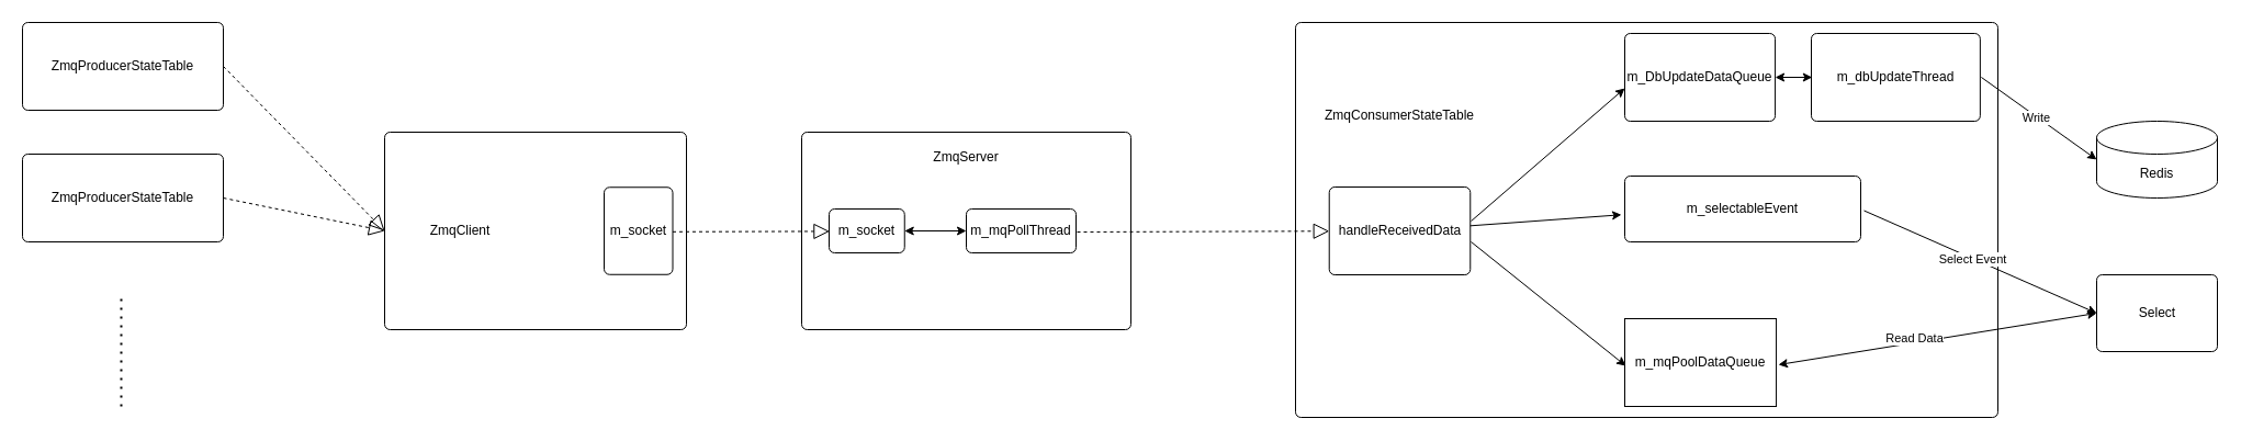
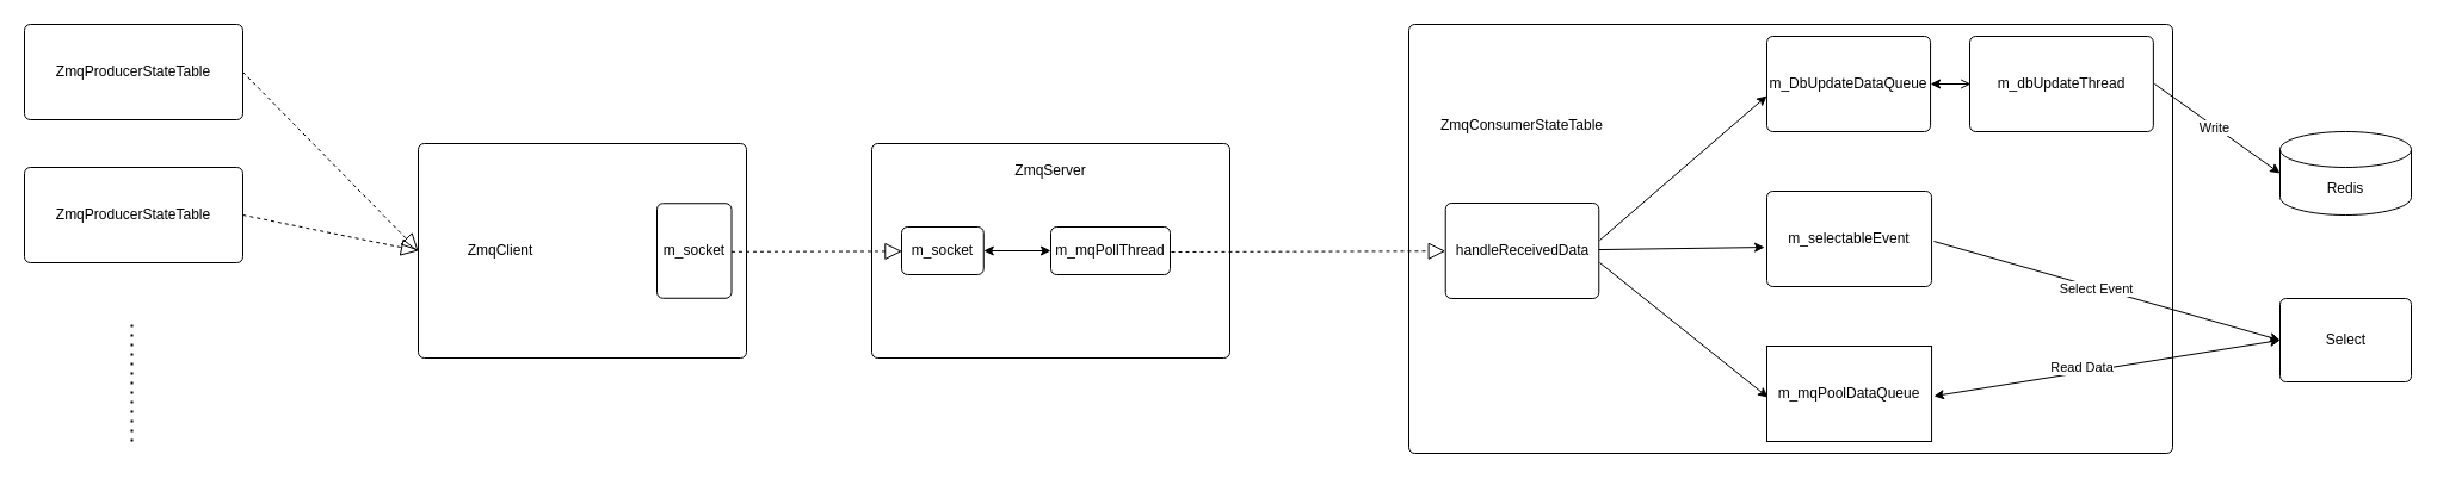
  <mxCell id="0" />
  <mxCell id="1" parent="0" />
  <mxCell id="2" value="" style="rounded=1;absoluteArcSize=1;html=1;arcSize=10;" parent="1" vertex="1"><mxGeometry x="350" y="120" width="275" height="180" as="geometry" /></mxCell>
  <mxCell id="3" value="ZmqClient" style="html=1;shape=mxgraph.er.anchor;whiteSpace=wrap;" parent="2" vertex="1"><mxGeometry width="137.5" height="180" as="geometry" /></mxCell>
  <mxCell id="4" value="m_socket" style="rounded=1;absoluteArcSize=1;html=1;arcSize=10;whiteSpace=wrap;points=[];strokeColor=inherit;fillColor=inherit;" parent="2" vertex="1"><mxGeometry x="200" y="50.25" width="62.5" height="79.5" as="geometry" /></mxCell>
  <mxCell id="5" value="" style="rounded=1;absoluteArcSize=1;html=1;arcSize=10;" parent="1" vertex="1"><mxGeometry x="730" y="120" width="300" height="180" as="geometry" /></mxCell>
  <mxCell id="6" value="ZmqServer" style="html=1;shape=mxgraph.er.anchor;whiteSpace=wrap;" parent="5" vertex="1"><mxGeometry width="300" height="45" as="geometry" /></mxCell>
  <mxCell id="7" value="m_socket" style="rounded=1;absoluteArcSize=1;html=1;arcSize=10;whiteSpace=wrap;points=[];strokeColor=inherit;fillColor=inherit;" parent="5" vertex="1"><mxGeometry x="25" y="70" width="68.75" height="40" as="geometry" /></mxCell>
  <mxCell id="8" value="m_mqPollThread" style="rounded=1;absoluteArcSize=1;html=1;arcSize=10;whiteSpace=wrap;points=[];strokeColor=inherit;fillColor=inherit;" parent="5" vertex="1"><mxGeometry x="150" y="70" width="100" height="40" as="geometry" /></mxCell>
  <mxCell id="9" value="" style="endArrow=classic;startArrow=classic;html=1;rounded=0;" parent="5" source="7" target="8" edge="1"><mxGeometry width="50" height="50" relative="1" as="geometry"><mxPoint x="51.064" y="160" as="sourcePoint" /><mxPoint x="82.979" y="135" as="targetPoint" /></mxGeometry></mxCell>
  <mxCell id="10" value="" style="endArrow=block;dashed=1;endFill=0;endSize=12;html=1;rounded=0;exitX=1;exitY=0.51;exitDx=0;exitDy=0;entryX=0.006;entryY=0.51;entryDx=0;entryDy=0;entryPerimeter=0;exitPerimeter=0;" parent="1" source="4" target="7" edge="1"><mxGeometry width="160" relative="1" as="geometry"><mxPoint x="655" y="-10" as="sourcePoint" /><mxPoint x="870" y="-10" as="targetPoint" /></mxGeometry></mxCell>
  <mxCell id="11" value="" style="rounded=1;absoluteArcSize=1;html=1;arcSize=10;" vertex="1" parent="1"><mxGeometry x="20" y="20" width="183" height="80" as="geometry" /></mxCell>
  <mxCell id="12" value="ZmqProducerStateTable" style="html=1;shape=mxgraph.er.anchor;whiteSpace=wrap;" vertex="1" parent="11"><mxGeometry width="183" height="80" as="geometry" /></mxCell>
  <mxCell id="13" value="" style="rounded=1;absoluteArcSize=1;html=1;arcSize=10;" vertex="1" parent="1"><mxGeometry x="20" y="140" width="183" height="80" as="geometry" /></mxCell>
  <mxCell id="14" value="ZmqProducerStateTable" style="html=1;shape=mxgraph.er.anchor;whiteSpace=wrap;" vertex="1" parent="13"><mxGeometry width="183" height="80" as="geometry" /></mxCell>
  <mxCell id="15" value="" style="endArrow=none;dashed=1;html=1;dashPattern=1 3;strokeWidth=2;rounded=0;" edge="1" parent="1"><mxGeometry width="50" height="50" relative="1" as="geometry"><mxPoint x="110" y="370" as="sourcePoint" /><mxPoint x="110" y="270" as="targetPoint" /></mxGeometry></mxCell>
  <mxCell id="16" value="" style="endArrow=block;dashed=1;endFill=0;endSize=12;html=1;rounded=0;exitX=1;exitY=0.5;exitDx=0;exitDy=0;entryX=0;entryY=0.5;entryDx=0;entryDy=0;" edge="1" parent="1" source="11" target="2"><mxGeometry width="160" relative="1" as="geometry"><mxPoint x="622.5" y="220.795" as="sourcePoint" /><mxPoint x="330" y="230" as="targetPoint" /></mxGeometry></mxCell>
  <mxCell id="17" value="" style="endArrow=block;dashed=1;endFill=0;endSize=12;html=1;rounded=0;exitX=1;exitY=0.5;exitDx=0;exitDy=0;" edge="1" parent="1" source="13"><mxGeometry width="160" relative="1" as="geometry"><mxPoint x="213" y="70" as="sourcePoint" /><mxPoint x="350" y="210" as="targetPoint" /></mxGeometry></mxCell>
  <mxCell id="18" value="" style="rounded=1;absoluteArcSize=1;html=1;arcSize=10;" vertex="1" parent="1"><mxGeometry x="1180" y="20" width="640" height="360" as="geometry" /></mxCell>
  <mxCell id="19" value="ZmqConsumerStateTable" style="html=1;shape=mxgraph.er.anchor;whiteSpace=wrap;" vertex="1" parent="18"><mxGeometry width="190" height="170" as="geometry" /></mxCell>
  <mxCell id="20" value="m_dbUpdateThread" style="rounded=1;absoluteArcSize=1;html=1;arcSize=10;whiteSpace=wrap;points=[];strokeColor=inherit;fillColor=inherit;" vertex="1" parent="18"><mxGeometry x="470.003" y="10" width="153.872" height="80" as="geometry" /></mxCell>
  <mxCell id="21" value="m_DbUpdateDataQueue" style="rounded=1;absoluteArcSize=1;html=1;arcSize=10;whiteSpace=wrap;points=[];strokeColor=inherit;fillColor=inherit;" vertex="1" parent="18"><mxGeometry x="300" y="10" width="137.07" height="80" as="geometry" /></mxCell>
  <mxCell id="22" value="m_mqPoolDataQueue" style="absoluteArcSize=1;html=1;arcSize=10;whiteSpace=wrap;points=[];strokeColor=inherit;fillColor=inherit;rounded=0;" vertex="1" parent="18"><mxGeometry x="300" y="270" width="138.05" height="80" as="geometry" /></mxCell>
  <mxCell id="23" value="handleReceivedData" style="rounded=1;absoluteArcSize=1;html=1;arcSize=10;whiteSpace=wrap;points=[];strokeColor=inherit;fillColor=inherit;" vertex="1" parent="18"><mxGeometry x="30.73" y="150" width="128.54" height="80" as="geometry" /></mxCell>
- <mxCell id="24" value="" style="endArrow=classic;startArrow=classic;html=1;rounded=0;entryX=0.005;entryY=0.5;entryDx=0;entryDy=0;entryPerimeter=0;" edge="1" parent="18" source="21" target="20"><mxGeometry width="50" height="50" relative="1" as="geometry"><mxPoint x="78.049" y="179.5" as="sourcePoint" /><mxPoint x="109.268" y="179.5" as="targetPoint" /></mxGeometry></mxCell>
- <mxCell id="25" value="m_selectableEvent" style="rounded=1;absoluteArcSize=1;html=1;arcSize=10;whiteSpace=wrap;points=[];strokeColor=inherit;fillColor=inherit;" vertex="1" parent="18"><mxGeometry x="300" y="140" width="215" height="60" as="geometry" /></mxCell>
+ <mxCell id="24" value="" style="endArrow=open;startArrow=classic;html=1;rounded=0;entryX=0.005;entryY=0.5;entryDx=0;entryDy=0;entryPerimeter=0;" edge="1" parent="18" source="21" target="20"><mxGeometry width="50" height="50" relative="1" as="geometry"><mxPoint x="78.049" y="179.5" as="sourcePoint" /><mxPoint x="109.268" y="179.5" as="targetPoint" /></mxGeometry></mxCell>
+ <mxCell id="25" value="m_selectableEvent" style="rounded=1;absoluteArcSize=1;html=1;arcSize=10;whiteSpace=wrap;points=[];strokeColor=inherit;fillColor=inherit;" vertex="1" parent="18"><mxGeometry x="300" y="140" width="138.05" height="80" as="geometry" /></mxCell>
  <mxCell id="26" value="" style="endArrow=classic;html=1;rounded=0;entryX=-0.014;entryY=0.588;entryDx=0;entryDy=0;entryPerimeter=0;" edge="1" parent="18" target="25" source="23"><mxGeometry width="50" height="50" relative="1" as="geometry"><mxPoint x="230" y="200" as="sourcePoint" /><mxPoint x="309.041" y="62" as="targetPoint" /></mxGeometry></mxCell>
  <mxCell id="27" value="" style="endArrow=classic;html=1;rounded=0;entryX=0;entryY=0.625;entryDx=0;entryDy=0;entryPerimeter=0;exitX=1.006;exitY=0.388;exitDx=0;exitDy=0;exitPerimeter=0;" edge="1" parent="18" source="23" target="21"><mxGeometry width="50" height="50" relative="1" as="geometry"><mxPoint x="237.947" y="205.04" as="sourcePoint" /><mxPoint x="308.067" y="197.04" as="targetPoint" /></mxGeometry></mxCell>
  <mxCell id="28" value="" style="endArrow=classic;html=1;rounded=0;entryX=0.007;entryY=0.538;entryDx=0;entryDy=0;entryPerimeter=0;" edge="1" parent="18" target="22"><mxGeometry width="50" height="50" relative="1" as="geometry"><mxPoint x="160" y="200" as="sourcePoint" /><mxPoint x="308.067" y="187.04" as="targetPoint" /></mxGeometry></mxCell>
  <mxCell id="29" value="Redis" style="shape=cylinder3;whiteSpace=wrap;html=1;boundedLbl=1;backgroundOutline=1;size=15;" vertex="1" parent="1"><mxGeometry x="1910" y="110" width="110" height="70" as="geometry" /></mxCell>
  <mxCell id="30" value="" style="endArrow=classic;html=1;rounded=0;entryX=0;entryY=0.5;entryDx=0;entryDy=0;entryPerimeter=0;exitX=1.007;exitY=0.5;exitDx=0;exitDy=0;exitPerimeter=0;" edge="1" parent="1" source="20" target="29"><mxGeometry width="50" height="50" relative="1" as="geometry"><mxPoint x="1350" y="10" as="sourcePoint" /><mxPoint x="1400" y="-40" as="targetPoint" /></mxGeometry></mxCell>
  <mxCell id="31" value="Write" style="edgeLabel;html=1;align=center;verticalAlign=middle;resizable=0;points=[];" vertex="1" connectable="0" parent="30"><mxGeometry x="-0.038" y="-1" relative="1" as="geometry"><mxPoint as="offset" /></mxGeometry></mxCell>
  <mxCell id="32" value="" style="rounded=1;absoluteArcSize=1;html=1;arcSize=10;" vertex="1" parent="1"><mxGeometry x="1910" y="250" width="110" height="70" as="geometry" /></mxCell>
  <mxCell id="33" value="Select" style="html=1;shape=mxgraph.er.anchor;whiteSpace=wrap;" vertex="1" parent="32"><mxGeometry x="27.5" width="55.0" height="70" as="geometry" /></mxCell>
  <mxCell id="34" value="" style="endArrow=classic;html=1;rounded=0;entryX=0;entryY=0.5;entryDx=0;entryDy=0;exitX=1.014;exitY=0.525;exitDx=0;exitDy=0;exitPerimeter=0;" edge="1" parent="1" source="25" target="32"><mxGeometry width="50" height="50" relative="1" as="geometry"><mxPoint x="1750" y="160" as="sourcePoint" /><mxPoint x="1800" y="110" as="targetPoint" /></mxGeometry></mxCell>
  <mxCell id="35" value="Select Event" style="edgeLabel;html=1;align=center;verticalAlign=middle;resizable=0;points=[];" vertex="1" connectable="0" parent="34"><mxGeometry x="-0.065" y="-1" relative="1" as="geometry"><mxPoint as="offset" /></mxGeometry></mxCell>
  <mxCell id="36" value="" style="endArrow=classic;startArrow=classic;html=1;rounded=0;entryX=0;entryY=0.5;entryDx=0;entryDy=0;exitX=1.014;exitY=0.525;exitDx=0;exitDy=0;exitPerimeter=0;" edge="1" parent="1" source="22" target="32"><mxGeometry width="50" height="50" relative="1" as="geometry"><mxPoint x="1750" y="160" as="sourcePoint" /><mxPoint x="1800" y="110" as="targetPoint" /></mxGeometry></mxCell>
  <mxCell id="37" value="Read Data" style="edgeLabel;html=1;align=center;verticalAlign=middle;resizable=0;points=[];" vertex="1" connectable="0" parent="36"><mxGeometry x="-0.141" y="4" relative="1" as="geometry"><mxPoint as="offset" /></mxGeometry></mxCell>
  <mxCell id="38" value="" style="endArrow=block;dashed=1;endFill=0;endSize=12;html=1;rounded=0;exitX=1.01;exitY=0.525;exitDx=0;exitDy=0;exitPerimeter=0;" edge="1" parent="1" source="8" target="23"><mxGeometry width="160" relative="1" as="geometry"><mxPoint x="622.5" y="220.795" as="sourcePoint" /><mxPoint x="765.412" y="220.4" as="targetPoint" /></mxGeometry></mxCell>
